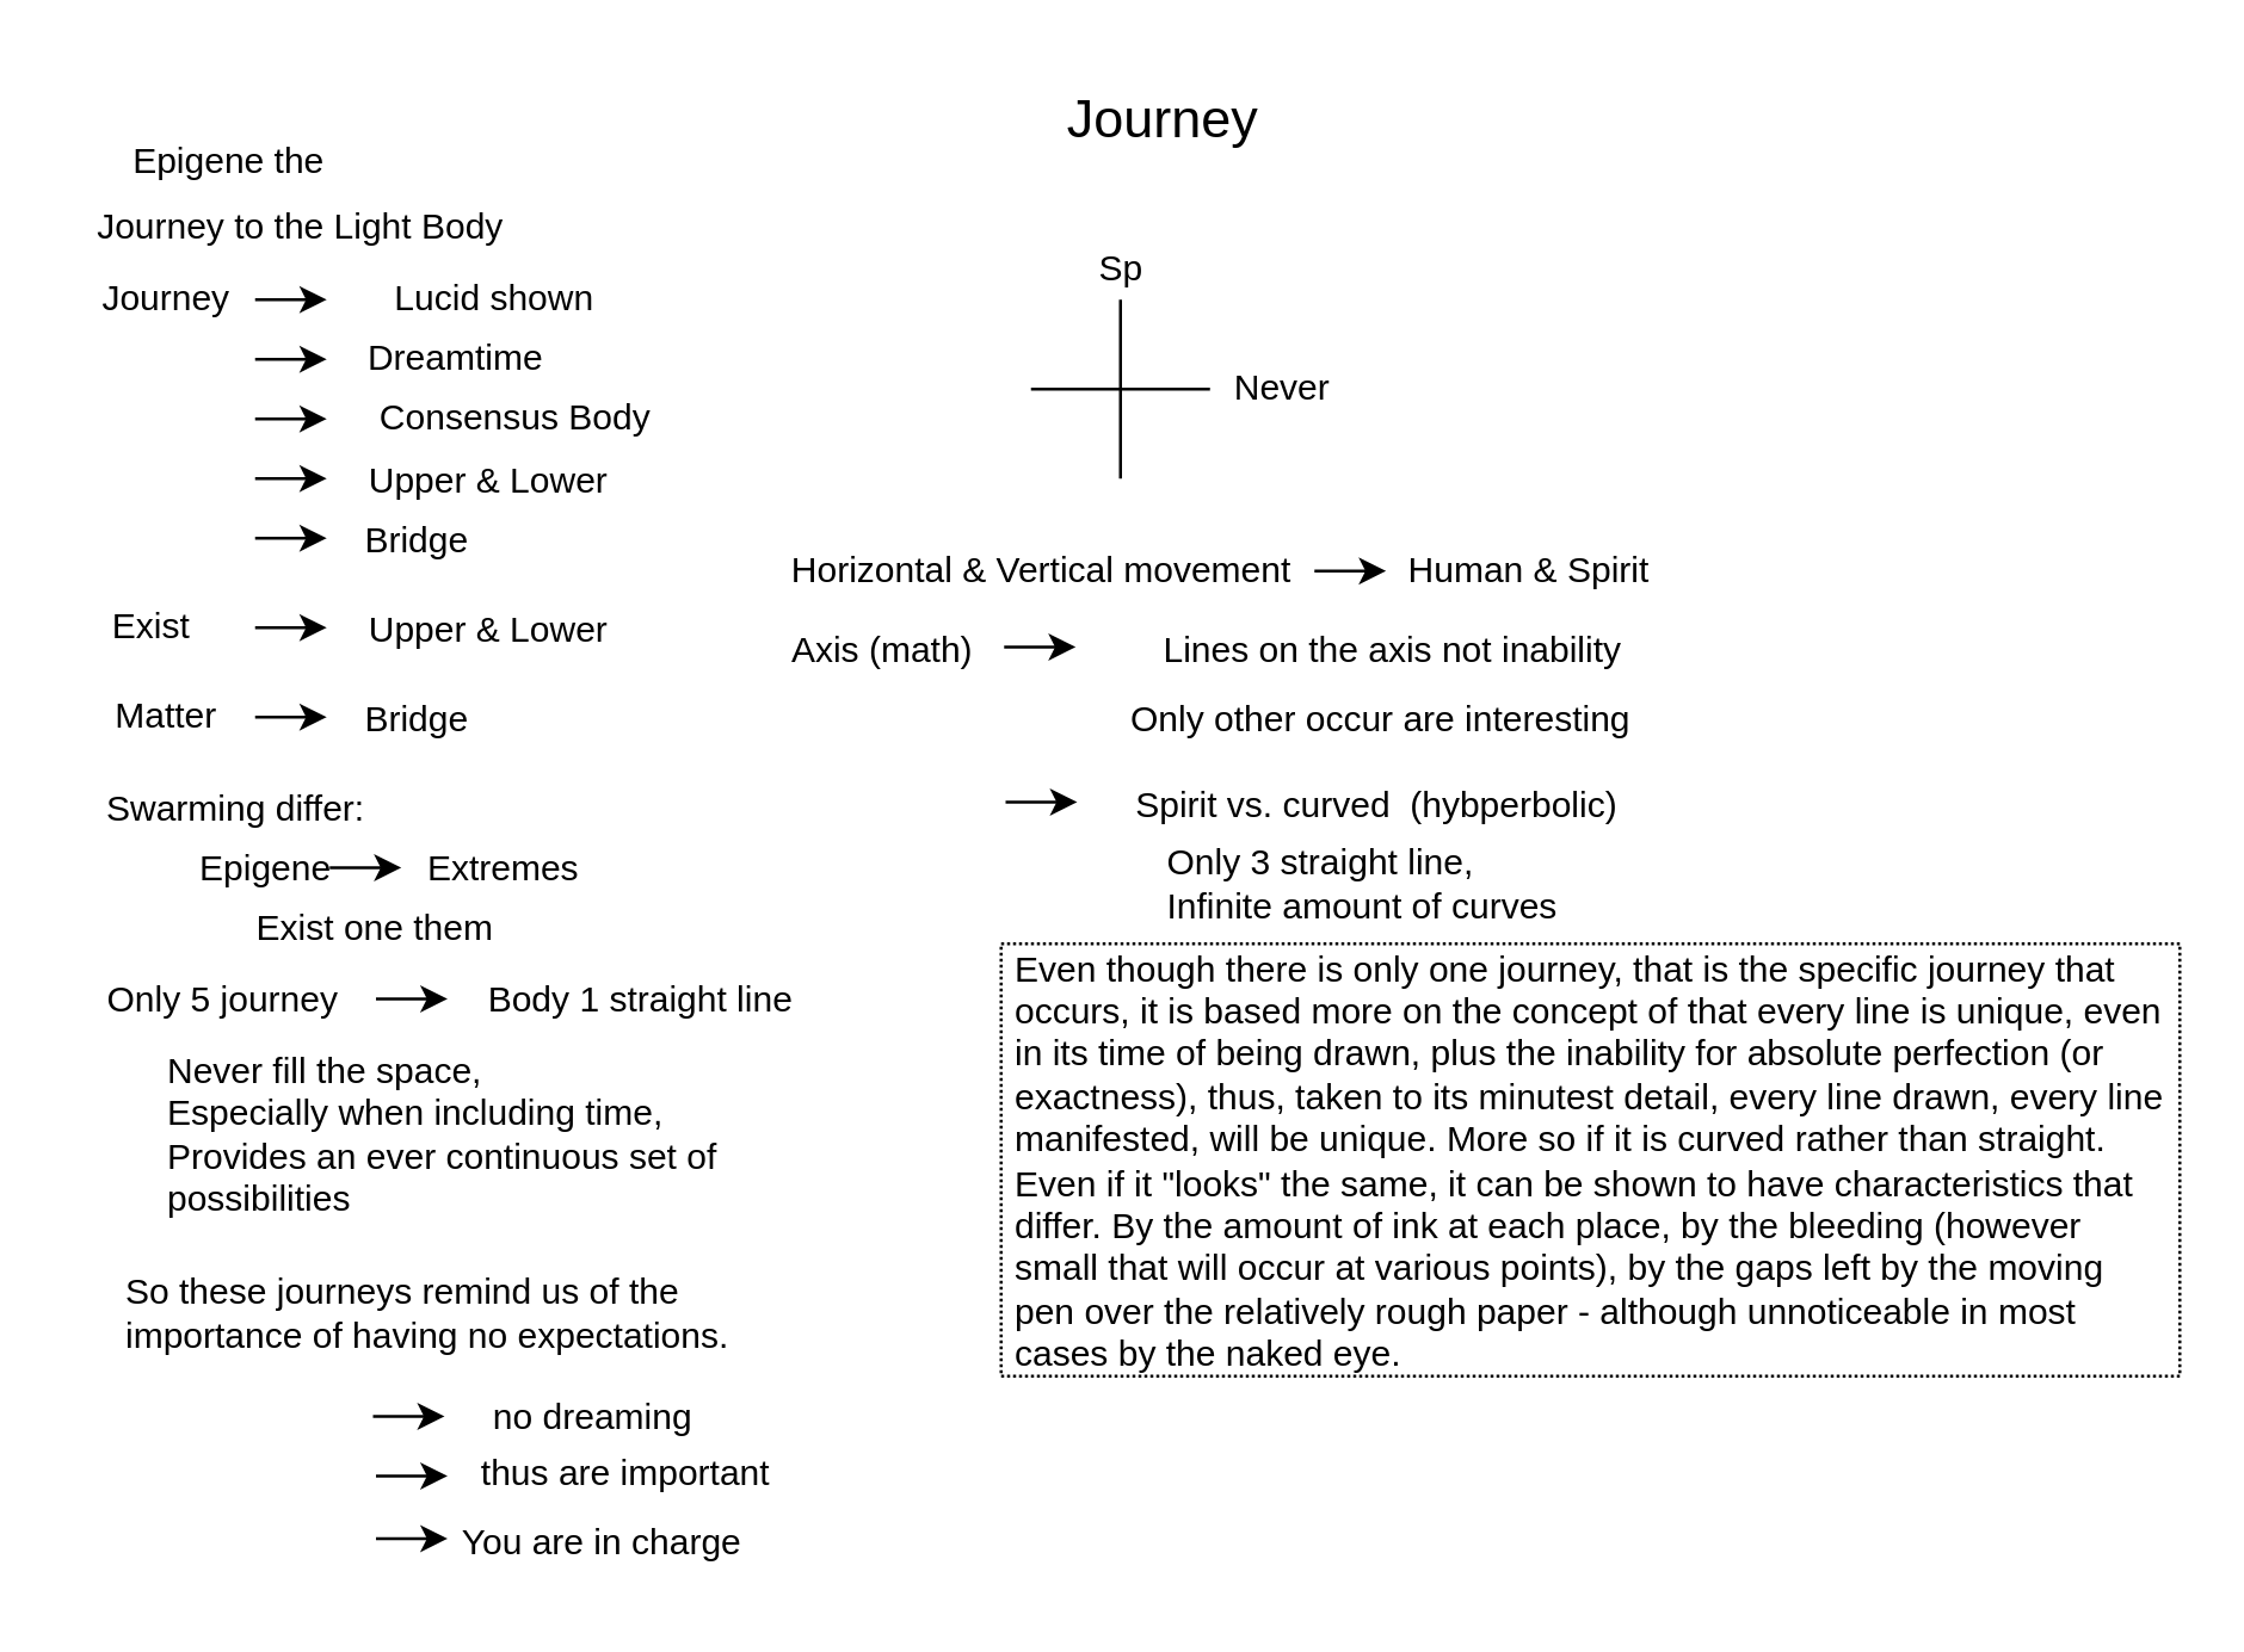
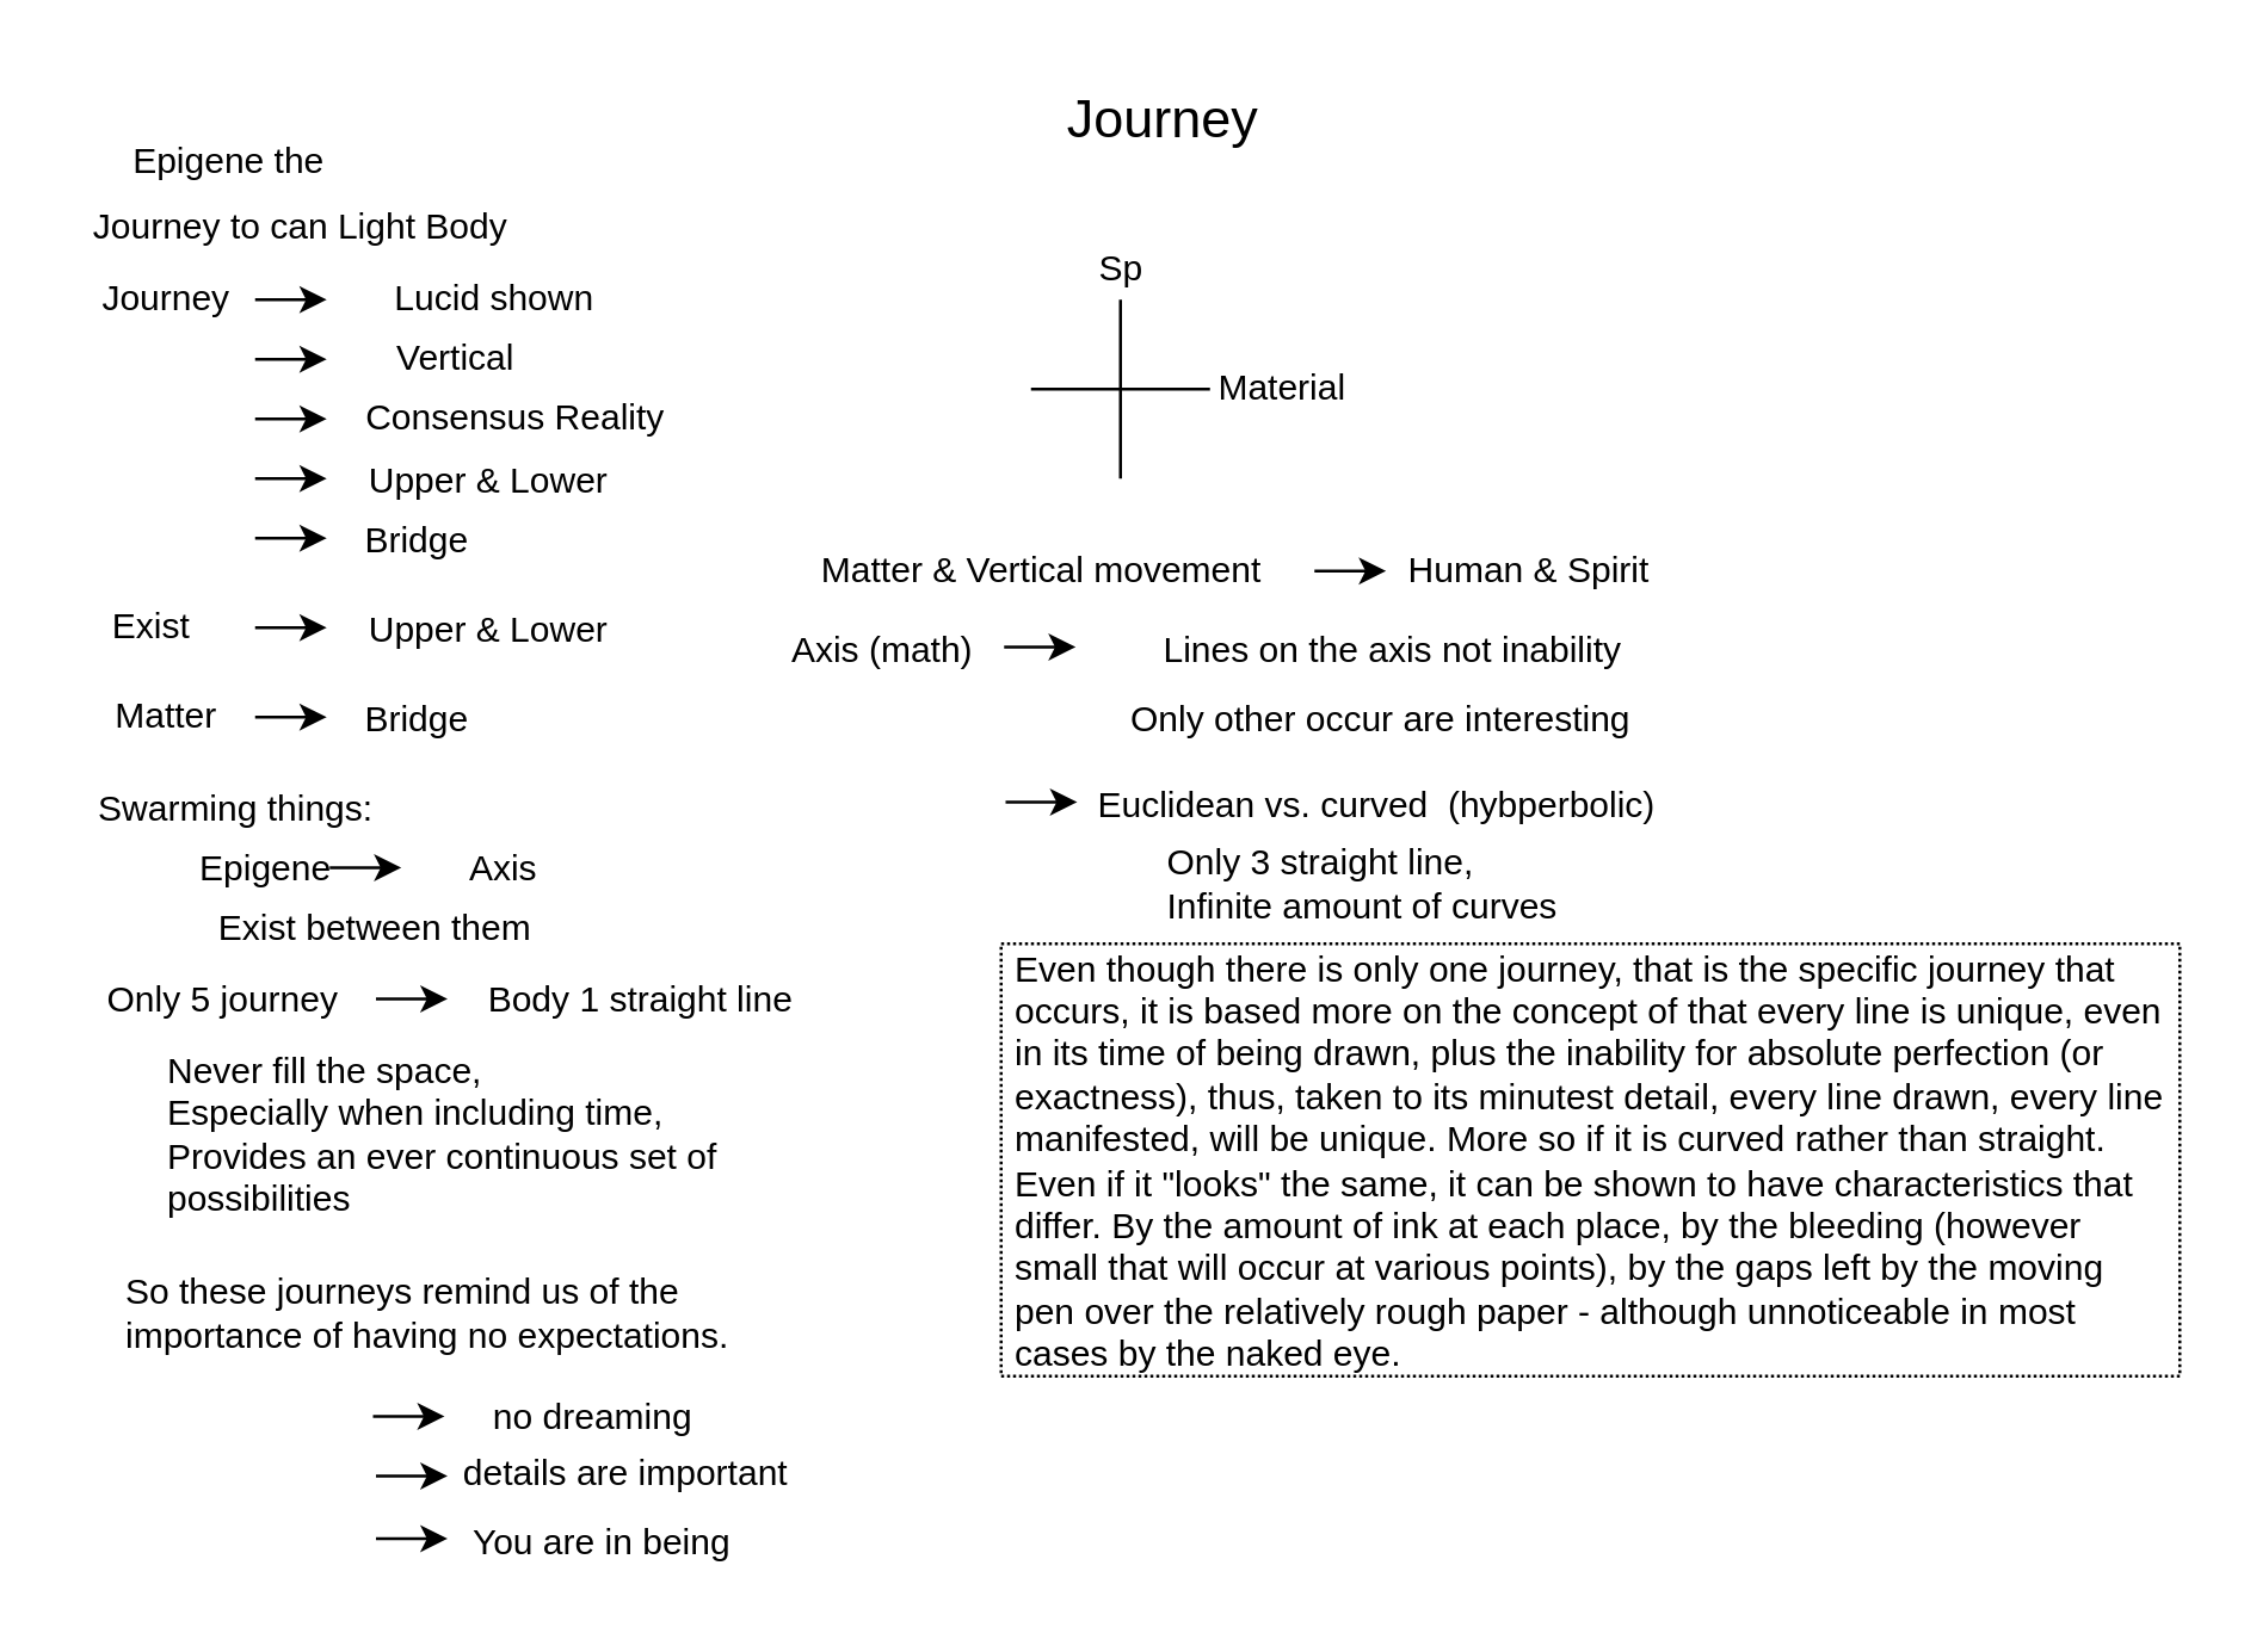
  <mxCell id="0" />
  <mxCell id="1" parent="0" />
  <mxCell id="2" value="&lt;font style=&quot;font-size: 18px;&quot;&gt;Journey&lt;/font&gt;" style="text;html=1;align=center;verticalAlign=middle;resizable=0;points=[];autosize=1;strokeColor=none;fillColor=none;" parent="1" vertex="1"><mxGeometry x="343.5" width="90" height="40" as="geometry" y="20" /></mxCell>
  <mxCell id="3" value="Epigene the" style="text;html=1;align=center;verticalAlign=middle;resizable=0;points=[];autosize=1;strokeColor=none;fillColor=none;" parent="1" vertex="1"><mxGeometry x="21" y="39" width="110" height="30" as="geometry" /></mxCell>
- <mxCell id="4" value="Journey to the Light Body" style="text;html=1;align=center;verticalAlign=middle;resizable=0;points=[];autosize=1;strokeColor=none;fillColor=none;" parent="1" vertex="1"><mxGeometry x="20" y="61" width="160" height="30" as="geometry" /></mxCell>
+ <mxCell id="4" value="Journey to can Light Body" style="text;html=1;align=center;verticalAlign=middle;resizable=0;points=[];autosize=1;strokeColor=none;fillColor=none;" parent="1" vertex="1"><mxGeometry x="20" y="61" width="160" height="30" as="geometry" /></mxCell>
  <mxCell id="5" value="Journey" style="text;html=1;align=center;verticalAlign=middle;resizable=0;points=[];autosize=1;strokeColor=none;fillColor=none;" parent="1" vertex="1"><mxGeometry x="20" y="85" width="70" height="30" as="geometry" /></mxCell>
  <mxCell id="6" value="" style="endArrow=classic;html=1;rounded=0;" parent="1" edge="1"><mxGeometry width="50" height="50" relative="1" as="geometry"><mxPoint x="85" y="100" as="sourcePoint" /><mxPoint x="109" y="100" as="targetPoint" /></mxGeometry></mxCell>
  <mxCell id="7" value="Lucid shown" style="text;html=1;align=center;verticalAlign=middle;resizable=0;points=[];autosize=1;strokeColor=none;fillColor=none;" parent="1" vertex="1"><mxGeometry x="110" y="85" width="110" height="30" as="geometry" /></mxCell>
- <mxCell id="8" value="Dreamtime" style="text;html=1;align=center;verticalAlign=middle;resizable=0;points=[];autosize=1;strokeColor=none;fillColor=none;" parent="1" vertex="1"><mxGeometry x="112" y="105" width="80" height="30" as="geometry" /></mxCell>
- <mxCell id="9" value="Consensus Body" style="text;html=1;align=center;verticalAlign=middle;resizable=0;points=[];autosize=1;strokeColor=none;fillColor=none;" parent="1" vertex="1"><mxGeometry x="112" y="125" width="120" height="30" as="geometry" /></mxCell>
+ <mxCell id="8" value="Vertical" style="text;html=1;align=center;verticalAlign=middle;resizable=0;points=[];autosize=1;strokeColor=none;fillColor=none;" parent="1" vertex="1"><mxGeometry x="112" y="105" width="80" height="30" as="geometry" /></mxCell>
+ <mxCell id="9" value="Consensus Reality" style="text;html=1;align=center;verticalAlign=middle;resizable=0;points=[];autosize=1;strokeColor=none;fillColor=none;" parent="1" vertex="1"><mxGeometry x="112" y="125" width="120" height="30" as="geometry" /></mxCell>
  <mxCell id="10" value="Upper &amp;amp; Lower" style="text;html=1;align=center;verticalAlign=middle;resizable=0;points=[];autosize=1;strokeColor=none;fillColor=none;" parent="1" vertex="1"><mxGeometry x="113" y="146" width="100" height="30" as="geometry" /></mxCell>
  <mxCell id="11" value="Bridge" style="text;html=1;align=center;verticalAlign=middle;resizable=0;points=[];autosize=1;strokeColor=none;fillColor=none;" parent="1" vertex="1"><mxGeometry x="109" y="166" width="60" height="30" as="geometry" /></mxCell>
  <mxCell id="12" value="" style="endArrow=classic;html=1;rounded=0;" parent="1" edge="1"><mxGeometry width="50" height="50" relative="1" as="geometry"><mxPoint x="85" y="120" as="sourcePoint" /><mxPoint x="109" y="120" as="targetPoint" /></mxGeometry></mxCell>
  <mxCell id="13" value="" style="endArrow=classic;html=1;rounded=0;" parent="1" edge="1"><mxGeometry width="50" height="50" relative="1" as="geometry"><mxPoint x="85" y="140" as="sourcePoint" /><mxPoint x="109" y="140" as="targetPoint" /></mxGeometry></mxCell>
  <mxCell id="14" value="" style="endArrow=classic;html=1;rounded=0;" parent="1" edge="1"><mxGeometry width="50" height="50" relative="1" as="geometry"><mxPoint x="85" y="160" as="sourcePoint" /><mxPoint x="109" y="160" as="targetPoint" /></mxGeometry></mxCell>
  <mxCell id="15" value="" style="endArrow=classic;html=1;rounded=0;" parent="1" edge="1"><mxGeometry width="50" height="50" relative="1" as="geometry"><mxPoint x="85" y="180" as="sourcePoint" /><mxPoint x="109" y="180" as="targetPoint" /></mxGeometry></mxCell>
  <mxCell id="16" value="Exist" style="text;html=1;align=center;verticalAlign=middle;resizable=0;points=[];autosize=1;strokeColor=none;fillColor=none;" parent="1" vertex="1"><mxGeometry x="25" y="195" width="50" height="30" as="geometry" /></mxCell>
  <mxCell id="17" value="" style="endArrow=classic;html=1;rounded=0;" parent="1" edge="1"><mxGeometry width="50" height="50" relative="1" as="geometry"><mxPoint x="85" y="210" as="sourcePoint" /><mxPoint x="109" y="210" as="targetPoint" /></mxGeometry></mxCell>
  <mxCell id="18" value="Upper &amp;amp; Lower" style="text;html=1;align=center;verticalAlign=middle;resizable=0;points=[];autosize=1;strokeColor=none;fillColor=none;" parent="1" vertex="1"><mxGeometry x="113" y="196" width="100" height="30" as="geometry" /></mxCell>
  <mxCell id="19" value="Matter" style="text;html=1;align=center;verticalAlign=middle;resizable=0;points=[];autosize=1;strokeColor=none;fillColor=none;" parent="1" vertex="1"><mxGeometry x="25" y="225" width="60" height="30" as="geometry" /></mxCell>
  <mxCell id="20" value="" style="endArrow=classic;html=1;rounded=0;" parent="1" edge="1"><mxGeometry width="50" height="50" relative="1" as="geometry"><mxPoint x="85" y="240" as="sourcePoint" /><mxPoint x="109" y="240" as="targetPoint" /></mxGeometry></mxCell>
  <mxCell id="21" value="Bridge" style="text;html=1;align=center;verticalAlign=middle;resizable=0;points=[];autosize=1;strokeColor=none;fillColor=none;" parent="1" vertex="1"><mxGeometry x="109" y="226" width="60" height="30" as="geometry" /></mxCell>
- <mxCell id="22" value="Horizontal &amp;amp; Vertical movement&amp;nbsp;" style="text;html=1;align=center;verticalAlign=middle;resizable=0;points=[];autosize=1;strokeColor=none;fillColor=none;" parent="1" vertex="1"><mxGeometry x="255" y="176" width="190" height="30" as="geometry" /></mxCell>
+ <mxCell id="22" value="Matter &amp;amp; Vertical movement&amp;nbsp;" style="text;html=1;align=center;verticalAlign=middle;resizable=0;points=[];autosize=1;strokeColor=none;fillColor=none;" parent="1" vertex="1"><mxGeometry x="255" y="176" width="190" height="30" as="geometry" /></mxCell>
  <mxCell id="23" value="" style="endArrow=classic;html=1;rounded=0;" parent="1" edge="1"><mxGeometry width="50" height="50" relative="1" as="geometry"><mxPoint x="440" y="191" as="sourcePoint" /><mxPoint x="464" y="191" as="targetPoint" /></mxGeometry></mxCell>
  <mxCell id="24" value="&amp;nbsp;Human &amp;amp; Spirit" style="text;html=1;align=center;verticalAlign=middle;resizable=0;points=[];autosize=1;strokeColor=none;fillColor=none;" parent="1" vertex="1"><mxGeometry x="460" y="176" width="100" height="30" as="geometry" /></mxCell>
  <mxCell id="25" value="" style="endArrow=none;html=1;rounded=0;" parent="1" edge="1"><mxGeometry width="50" height="50" relative="1" as="geometry"><mxPoint x="375" y="160" as="sourcePoint" /><mxPoint x="375" y="100" as="targetPoint" /></mxGeometry></mxCell>
  <mxCell id="26" value="" style="endArrow=none;html=1;rounded=0;" parent="1" edge="1"><mxGeometry width="50" height="50" relative="1" as="geometry"><mxPoint x="345" y="130" as="sourcePoint" /><mxPoint x="405" y="130" as="targetPoint" /></mxGeometry></mxCell>
  <mxCell id="27" value="Sp" style="text;html=1;align=center;verticalAlign=middle;resizable=0;points=[];autosize=1;strokeColor=none;fillColor=none;" parent="1" vertex="1"><mxGeometry x="355" y="75" width="40" height="30" as="geometry" /></mxCell>
- <mxCell id="28" value="Never" style="text;html=1;align=center;verticalAlign=middle;resizable=0;points=[];autosize=1;strokeColor=none;fillColor=none;" parent="1" vertex="1"><mxGeometry x="394" y="115" width="70" height="30" as="geometry" /></mxCell>
- <mxCell id="29" value="Swarming differ:&amp;nbsp;" style="text;html=1;align=center;verticalAlign=middle;resizable=0;points=[];autosize=1;strokeColor=none;fillColor=none;" parent="1" vertex="1"><mxGeometry x="20" y="256" width="120" height="30" as="geometry" /></mxCell>
+ <mxCell id="28" value="Material" style="text;html=1;align=center;verticalAlign=middle;resizable=0;points=[];autosize=1;strokeColor=none;fillColor=none;" parent="1" vertex="1"><mxGeometry x="394" y="115" width="70" height="30" as="geometry" /></mxCell>
+ <mxCell id="29" value="Swarming things:&amp;nbsp;" style="text;html=1;align=center;verticalAlign=middle;resizable=0;points=[];autosize=1;strokeColor=none;fillColor=none;" parent="1" vertex="1"><mxGeometry x="20" y="256" width="120" height="30" as="geometry" /></mxCell>
  <mxCell id="30" value="Epigene&amp;nbsp;" style="text;html=1;align=center;verticalAlign=middle;resizable=0;points=[];autosize=1;strokeColor=none;fillColor=none;" parent="1" vertex="1"><mxGeometry x="60" y="276" width="60" height="30" as="geometry" /></mxCell>
  <mxCell id="31" value="" style="endArrow=classic;html=1;rounded=0;" parent="1" edge="1"><mxGeometry width="50" height="50" relative="1" as="geometry"><mxPoint x="110" y="290.5" as="sourcePoint" /><mxPoint x="134" y="290.5" as="targetPoint" /></mxGeometry></mxCell>
- <mxCell id="32" value="Extremes" style="text;html=1;align=center;verticalAlign=middle;resizable=0;points=[];autosize=1;strokeColor=none;fillColor=none;" parent="1" vertex="1"><mxGeometry x="133" y="276" width="70" height="30" as="geometry" /></mxCell>
- <mxCell id="33" value="Exist one them" style="text;html=1;align=center;verticalAlign=middle;resizable=0;points=[];autosize=1;strokeColor=none;fillColor=none;" parent="1" vertex="1"><mxGeometry x="60" y="296" width="130" height="30" as="geometry" /></mxCell>
+ <mxCell id="32" value="Axis" style="text;html=1;align=center;verticalAlign=middle;resizable=0;points=[];autosize=1;strokeColor=none;fillColor=none;" parent="1" vertex="1"><mxGeometry x="133" y="276" width="70" height="30" as="geometry" /></mxCell>
+ <mxCell id="33" value="Exist between them" style="text;html=1;align=center;verticalAlign=middle;resizable=0;points=[];autosize=1;strokeColor=none;fillColor=none;" parent="1" vertex="1"><mxGeometry x="60" y="296" width="130" height="30" as="geometry" /></mxCell>
  <mxCell id="34" value="Axis (math)" style="text;html=1;align=center;verticalAlign=middle;resizable=0;points=[];autosize=1;strokeColor=none;fillColor=none;" parent="1" vertex="1"><mxGeometry x="255" y="203" width="80" height="30" as="geometry" /></mxCell>
  <mxCell id="35" value="" style="endArrow=classic;html=1;rounded=0;" parent="1" edge="1"><mxGeometry width="50" height="50" relative="1" as="geometry"><mxPoint x="336" y="216.5" as="sourcePoint" /><mxPoint x="360" y="216.5" as="targetPoint" /></mxGeometry></mxCell>
  <mxCell id="36" value="Lines on the axis not inability" style="text;html=1;align=center;verticalAlign=middle;resizable=0;points=[];autosize=1;strokeColor=none;fillColor=none;" parent="1" vertex="1"><mxGeometry x="371" y="203" width="190" height="30" as="geometry" /></mxCell>
  <mxCell id="37" value="Only other occur are interesting" style="text;html=1;align=center;verticalAlign=middle;resizable=0;points=[];autosize=1;strokeColor=none;fillColor=none;" parent="1" vertex="1"><mxGeometry x="367" y="226" width="190" height="30" as="geometry" /></mxCell>
  <mxCell id="38" value="" style="endArrow=classic;html=1;rounded=0;" parent="1" edge="1"><mxGeometry width="50" height="50" relative="1" as="geometry"><mxPoint x="336.5" y="268.5" as="sourcePoint" /><mxPoint x="360.5" y="268.5" as="targetPoint" /></mxGeometry></mxCell>
- <mxCell id="39" value="&amp;nbsp;Spirit vs. curved&amp;nbsp; (hybperbolic)" style="text;html=1;align=center;verticalAlign=middle;resizable=0;points=[];autosize=1;strokeColor=none;fillColor=none;" parent="1" vertex="1"><mxGeometry x="353.5" y="255" width="210" height="30" as="geometry" /></mxCell>
+ <mxCell id="39" value="&amp;nbsp;Euclidean vs. curved&amp;nbsp; (hybperbolic)" style="text;html=1;align=center;verticalAlign=middle;resizable=0;points=[];autosize=1;strokeColor=none;fillColor=none;" parent="1" vertex="1"><mxGeometry x="353.5" y="255" width="210" height="30" as="geometry" /></mxCell>
  <mxCell id="40" value="Only 3 straight line,&lt;br&gt;Infinite amount of curves" style="text;html=1;align=left;verticalAlign=middle;resizable=0;points=[];autosize=1;strokeColor=none;fillColor=none;" parent="1" vertex="1"><mxGeometry x="388.5" y="276" width="150" height="40" as="geometry" /></mxCell>
  <mxCell id="41" value="Only 5 journey" style="text;html=1;align=center;verticalAlign=middle;resizable=0;points=[];autosize=1;strokeColor=none;fillColor=none;" parent="1" vertex="1"><mxGeometry x="23.5" y="320" width="100" height="30" as="geometry" /></mxCell>
  <mxCell id="42" value="" style="endArrow=classic;html=1;rounded=0;" parent="1" edge="1"><mxGeometry width="50" height="50" relative="1" as="geometry"><mxPoint x="125.5" y="334.5" as="sourcePoint" /><mxPoint x="149.5" y="334.5" as="targetPoint" /></mxGeometry></mxCell>
  <mxCell id="43" value="Body 1 straight line" style="text;html=1;align=center;verticalAlign=middle;resizable=0;points=[];autosize=1;strokeColor=none;fillColor=none;" parent="1" vertex="1"><mxGeometry x="153.5" y="320" width="120" height="30" as="geometry" /></mxCell>
  <mxCell id="44" value="Even though there is only one journey, that is the specific journey that occurs, it is based more on the concept of that every line is unique, even in its time of being drawn, plus the inability for absolute perfection (or exactness), thus, taken to its minutest detail, every line drawn, every line manifested, will be unique. More so if it is curved rather than straight. Even if it &quot;looks&quot; the same, it can be shown to have characteristics that differ. By the amount of ink at each place, by the bleeding (however small that will occur at various points), by the gaps left by the moving pen over the relatively rough paper - although unnoticeable in most cases by the naked eye." style="rounded=0;whiteSpace=wrap;html=1;dashed=1;dashPattern=1 1;strokeColor=#000000;fillColor=none;align=left;spacing=5;" parent="1" vertex="1"><mxGeometry x="335" y="316" width="395" height="145" as="geometry" /></mxCell>
  <mxCell id="45" value="Never fill the space,&amp;nbsp;&lt;br&gt;Especially when including time,&lt;br&gt;Provides an ever continuous set of&lt;br&gt;possibilities" style="text;html=1;align=left;verticalAlign=middle;resizable=0;points=[];autosize=1;strokeColor=none;fillColor=none;" parent="1" vertex="1"><mxGeometry x="54" y="345" width="210" height="70" as="geometry" /></mxCell>
  <mxCell id="46" value="So these journeys remind us of the&amp;nbsp;&lt;br&gt;importance of having no expectations.&lt;br&gt;" style="text;html=1;align=left;verticalAlign=middle;resizable=0;points=[];autosize=1;strokeColor=none;fillColor=none;" parent="1" vertex="1"><mxGeometry x="40" y="420" width="230" height="40" as="geometry" /></mxCell>
  <mxCell id="47" value="" style="endArrow=classic;html=1;rounded=0;" parent="1" edge="1"><mxGeometry width="50" height="50" relative="1" as="geometry"><mxPoint x="124.5" y="474.5" as="sourcePoint" /><mxPoint x="148.5" y="474.5" as="targetPoint" /></mxGeometry></mxCell>
  <mxCell id="48" value="no dreaming" style="text;html=1;align=center;verticalAlign=middle;resizable=0;points=[];autosize=1;strokeColor=none;fillColor=none;" parent="1" vertex="1"><mxGeometry x="143" y="460" width="110" height="30" as="geometry" /></mxCell>
  <mxCell id="49" value="" style="endArrow=classic;html=1;rounded=0;" parent="1" edge="1"><mxGeometry width="50" height="50" relative="1" as="geometry"><mxPoint x="125.5" y="494.5" as="sourcePoint" /><mxPoint x="149.5" y="494.5" as="targetPoint" /></mxGeometry></mxCell>
  <mxCell id="50" value="" style="endArrow=classic;html=1;rounded=0;" parent="1" edge="1"><mxGeometry width="50" height="50" relative="1" as="geometry"><mxPoint x="125.5" y="515.5" as="sourcePoint" /><mxPoint x="149.5" y="515.5" as="targetPoint" /></mxGeometry></mxCell>
- <mxCell id="51" value="thus are important" style="text;html=1;align=center;verticalAlign=middle;resizable=0;points=[];autosize=1;strokeColor=none;fillColor=none;" parent="1" vertex="1"><mxGeometry x="144" y="479" width="130" height="30" as="geometry" /></mxCell>
- <mxCell id="52" value="You are in charge" style="text;html=1;align=center;verticalAlign=middle;resizable=0;points=[];autosize=1;strokeColor=none;fillColor=none;" parent="1" vertex="1"><mxGeometry x="141" y="502" width="120" height="30" as="geometry" /></mxCell>
+ <mxCell id="51" value="details are important" style="text;html=1;align=center;verticalAlign=middle;resizable=0;points=[];autosize=1;strokeColor=none;fillColor=none;" parent="1" vertex="1"><mxGeometry x="144" y="479" width="130" height="30" as="geometry" /></mxCell>
+ <mxCell id="52" value="You are in being" style="text;html=1;align=center;verticalAlign=middle;resizable=0;points=[];autosize=1;strokeColor=none;fillColor=none;" parent="1" vertex="1"><mxGeometry x="141" y="502" width="120" height="30" as="geometry" /></mxCell>
